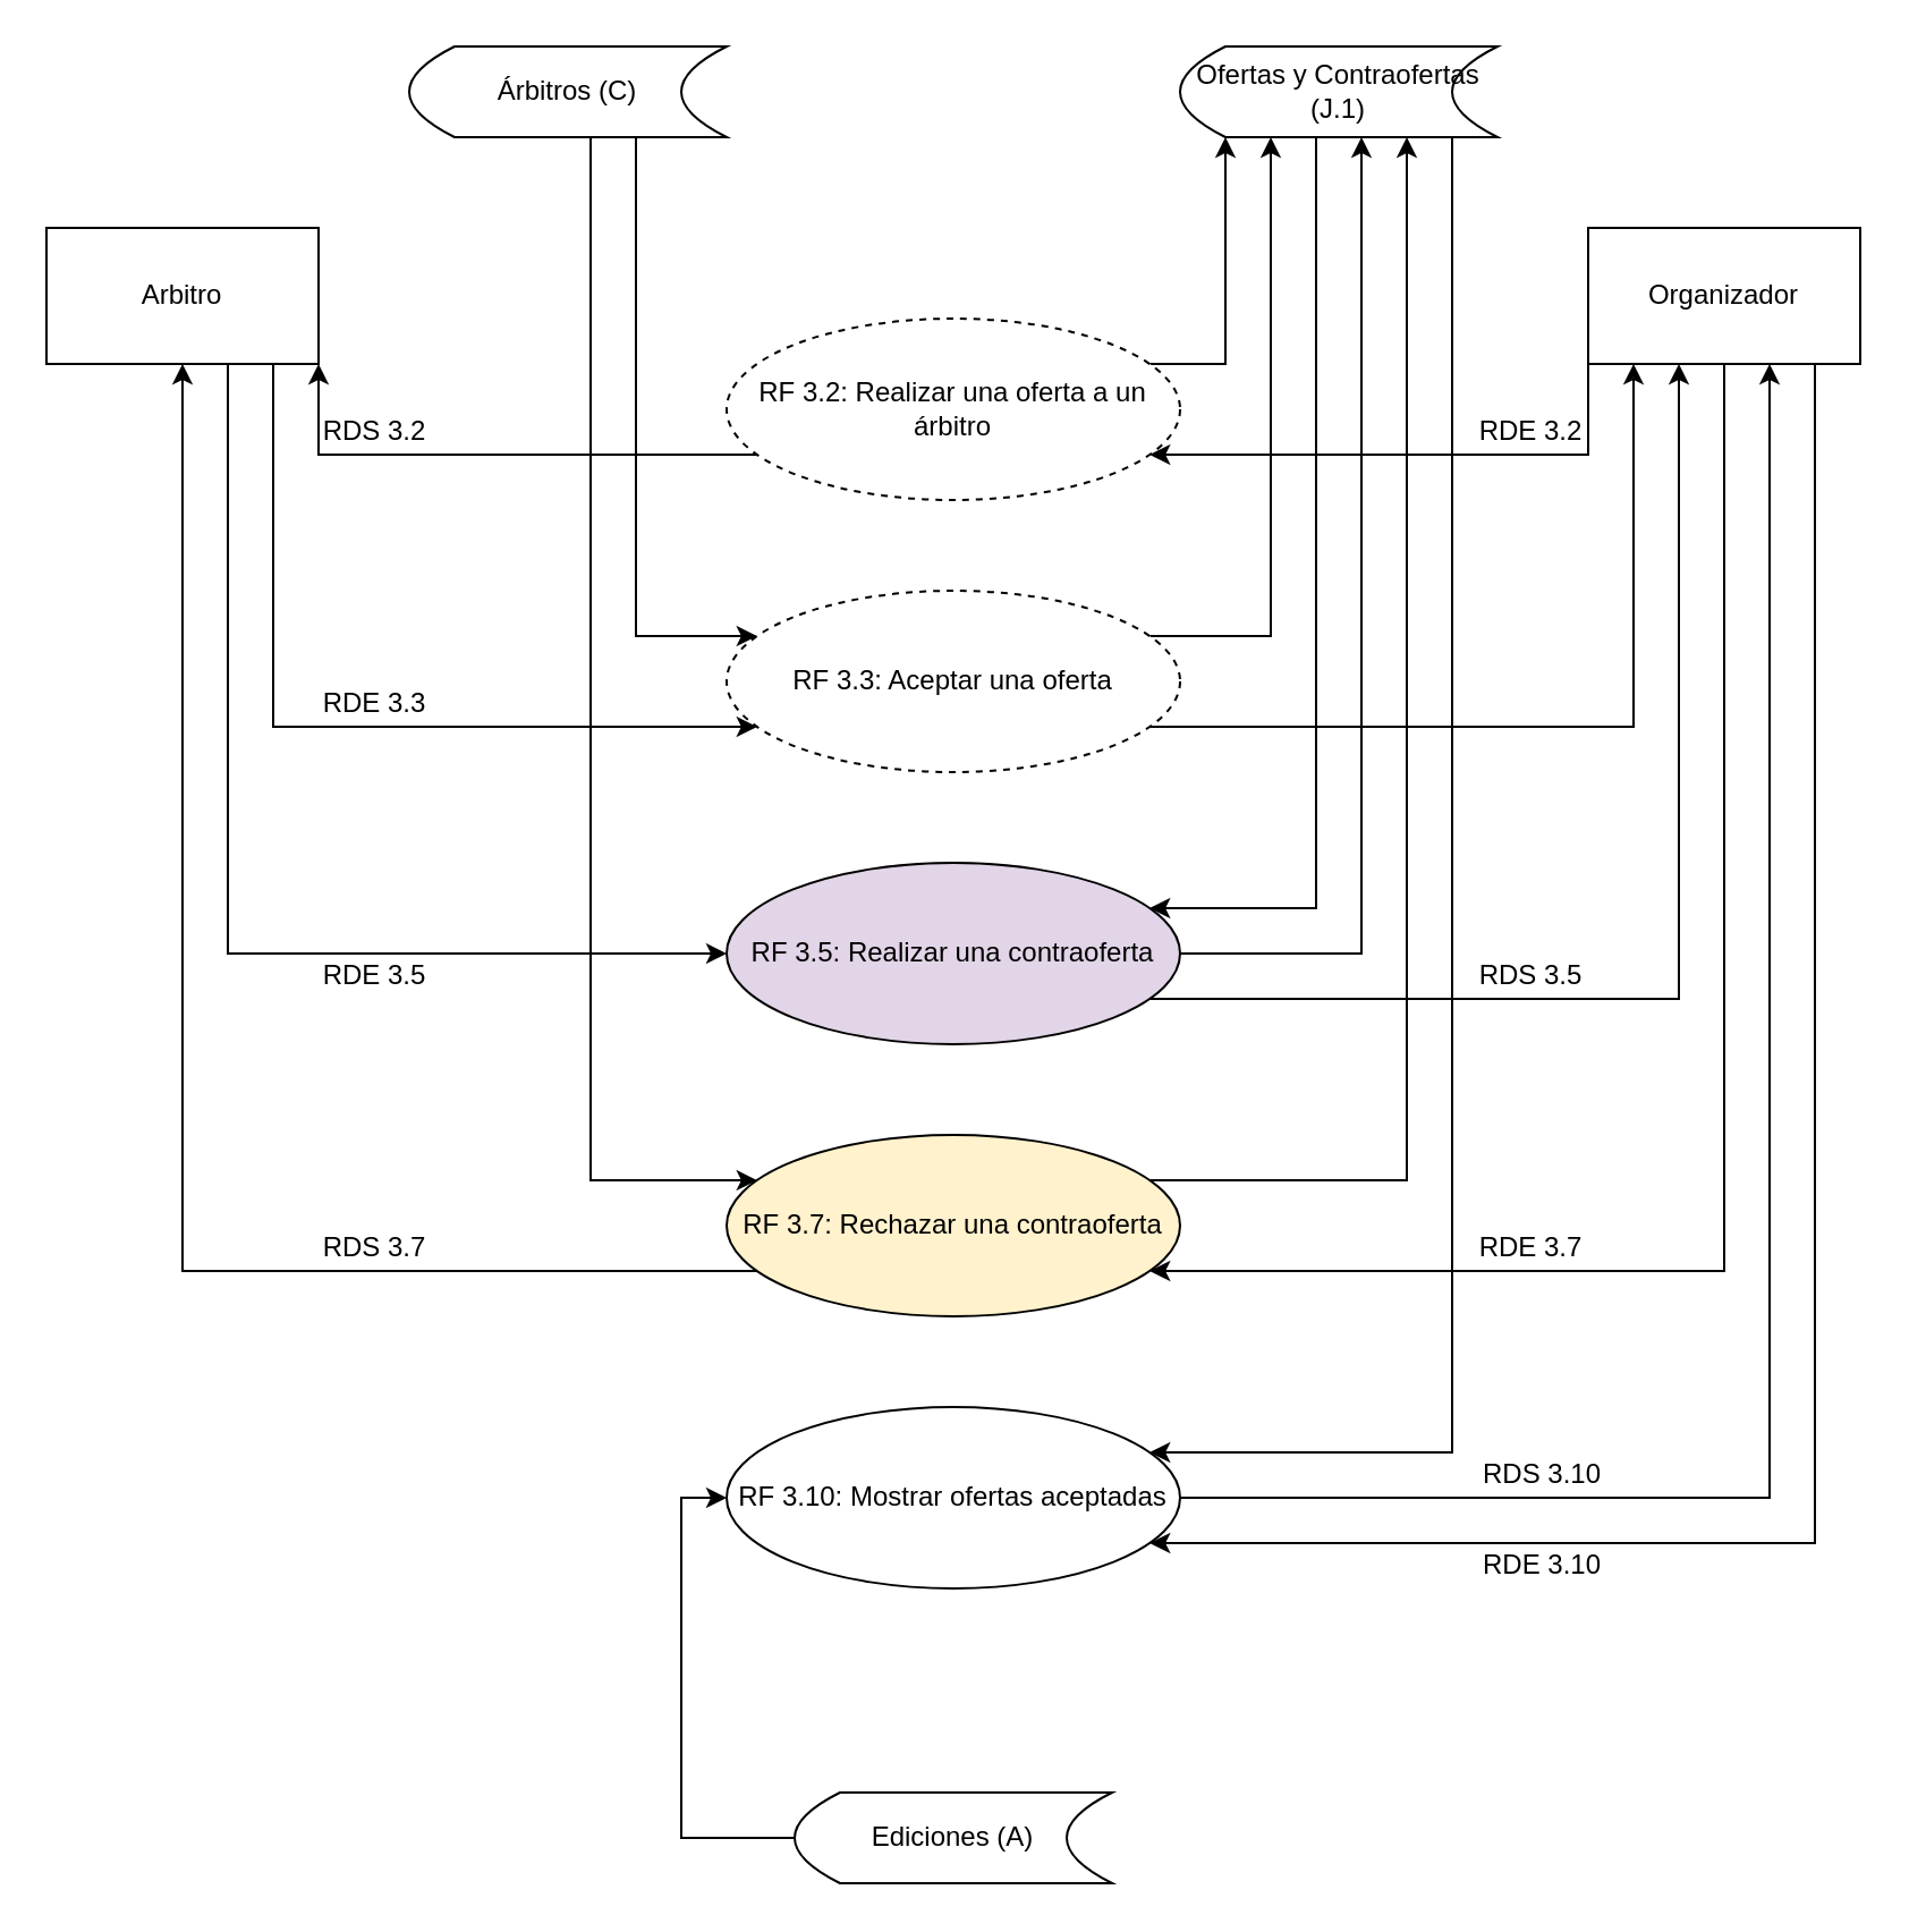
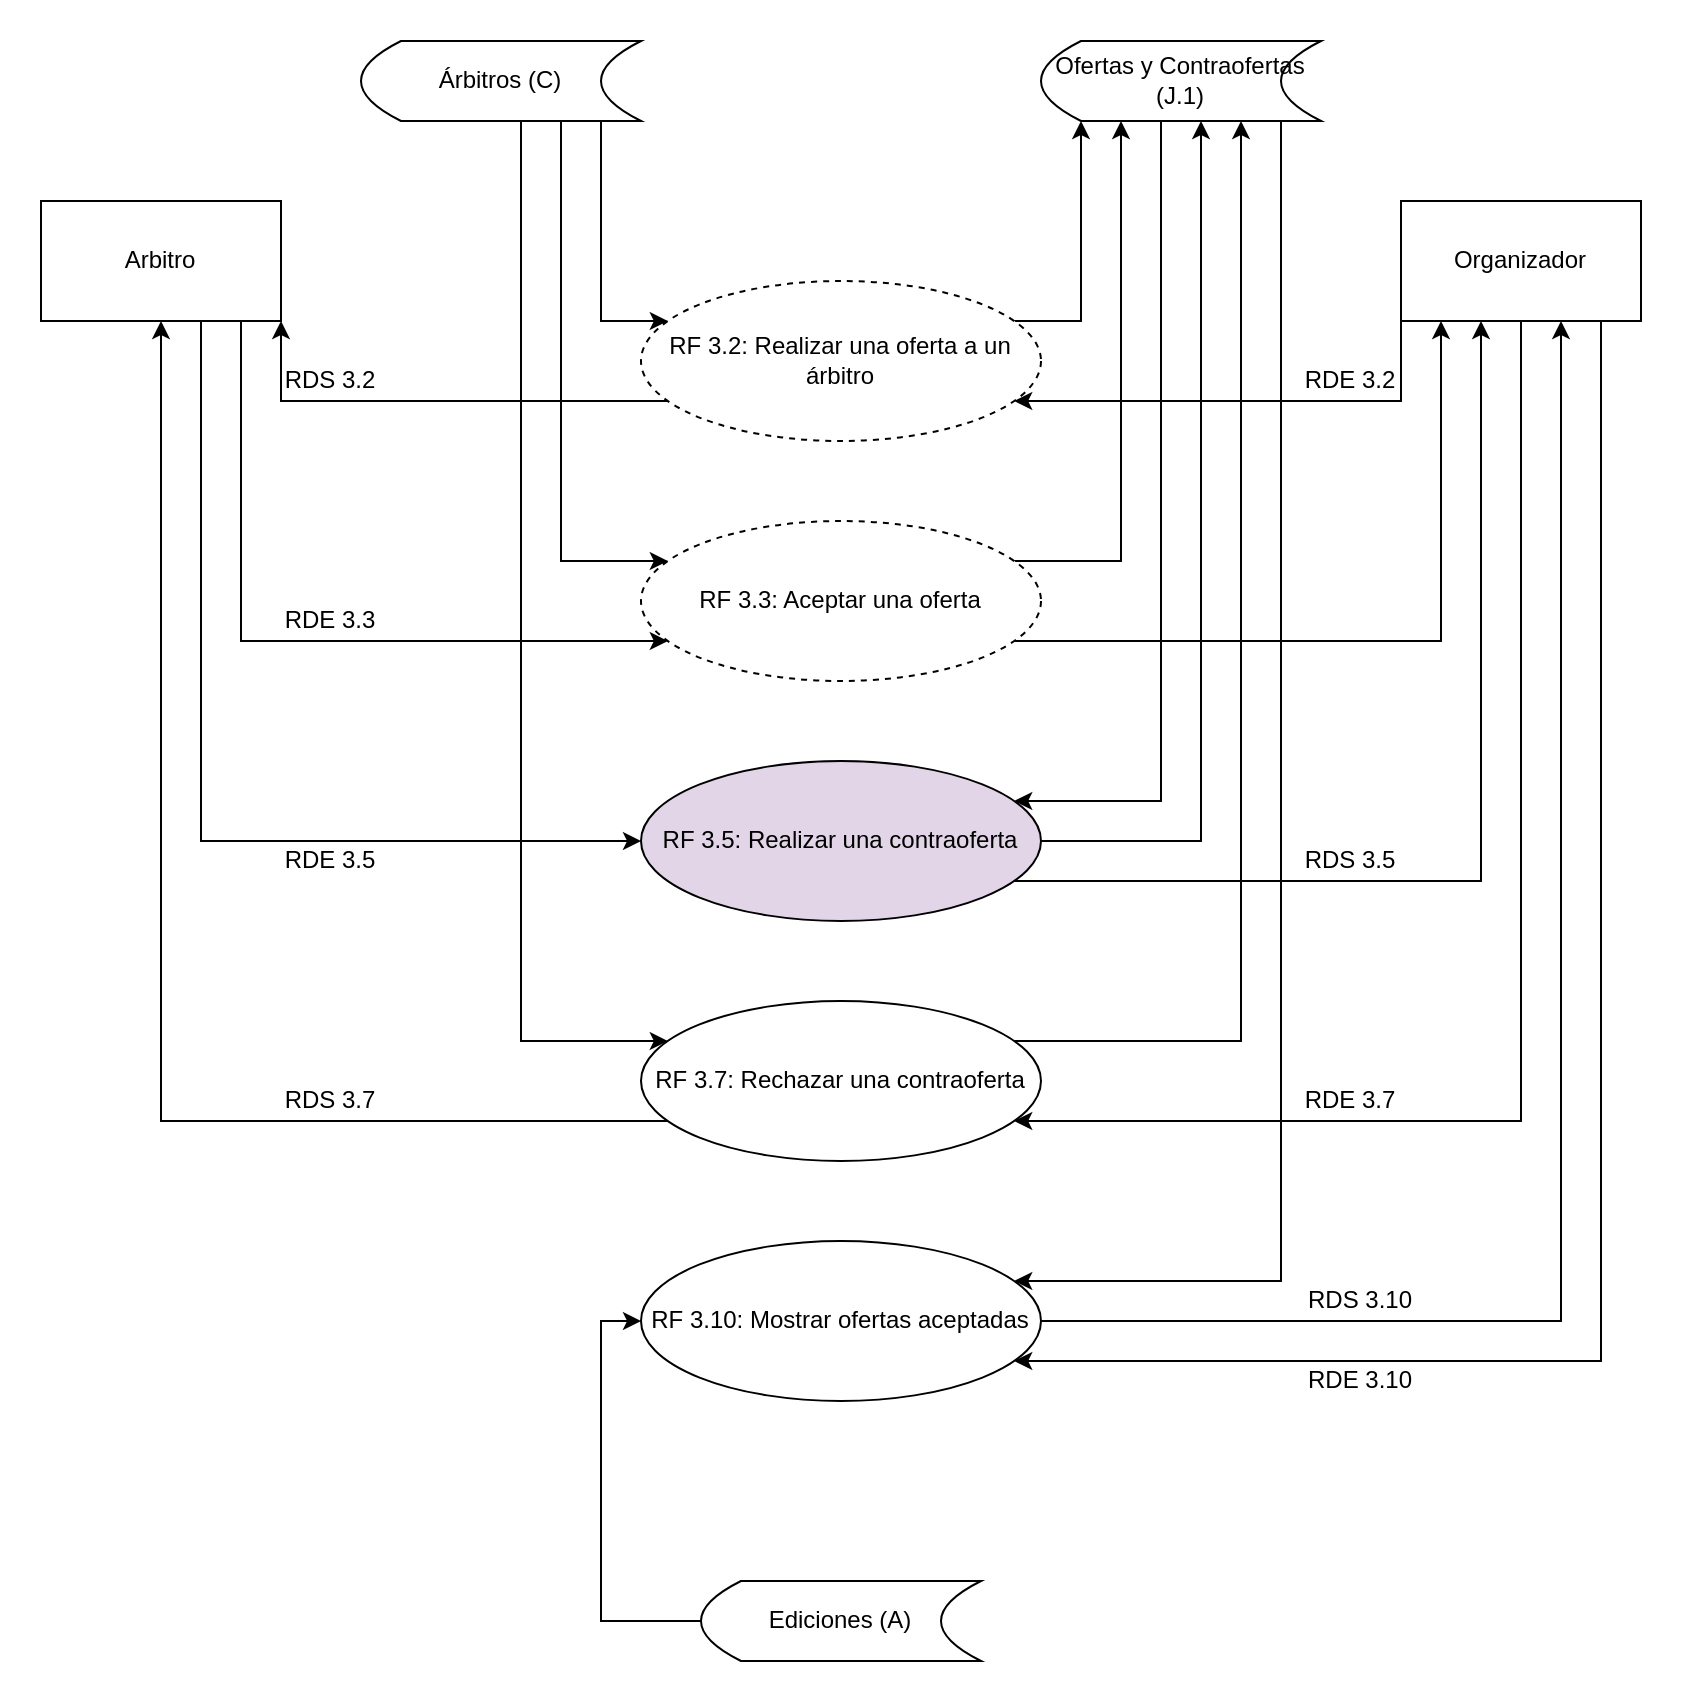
  <mxCell id="0" />
  <mxCell id="1" parent="0" />
  <mxCell id="2" style="edgeStyle=orthogonalEdgeStyle;rounded=0;orthogonalLoop=1;jettySize=auto;html=1;" parent="1" source="4" target="14" edge="1"><mxGeometry relative="1" as="geometry"><Array as="points"><mxPoint x="120" y="320" /></Array></mxGeometry></mxCell>
  <mxCell id="3" style="edgeStyle=orthogonalEdgeStyle;rounded=0;orthogonalLoop=1;jettySize=auto;html=1;" parent="1" source="4" target="22" edge="1"><mxGeometry relative="1" as="geometry"><Array as="points"><mxPoint x="100" y="420" /></Array></mxGeometry></mxCell>
  <mxCell id="4" value="&lt;div&gt;Arbitro&lt;/div&gt;" style="rounded=0;whiteSpace=wrap;html=1;" parent="1" vertex="1"><mxGeometry x="20" y="100" width="120" height="60" as="geometry" /></mxCell>
  <mxCell id="5" style="edgeStyle=orthogonalEdgeStyle;rounded=0;orthogonalLoop=1;jettySize=auto;html=1;" parent="1" source="9" target="12" edge="1"><mxGeometry relative="1" as="geometry"><Array as="points"><mxPoint x="700" y="200" /></Array></mxGeometry></mxCell>
  <mxCell id="6" style="edgeStyle=orthogonalEdgeStyle;rounded=0;orthogonalLoop=1;jettySize=auto;html=1;" parent="1" source="14" target="9" edge="1"><mxGeometry relative="1" as="geometry"><mxPoint x="660" y="230" as="sourcePoint" /><Array as="points"><mxPoint x="720" y="320" /></Array></mxGeometry></mxCell>
  <mxCell id="7" style="edgeStyle=orthogonalEdgeStyle;rounded=0;orthogonalLoop=1;jettySize=auto;html=1;" parent="1" source="9" target="19" edge="1"><mxGeometry relative="1" as="geometry"><Array as="points"><mxPoint x="760" y="560" /></Array></mxGeometry></mxCell>
  <mxCell id="8" style="edgeStyle=orthogonalEdgeStyle;rounded=0;orthogonalLoop=1;jettySize=auto;html=1;" parent="1" source="9" target="16" edge="1"><mxGeometry relative="1" as="geometry"><mxPoint x="530" y="680" as="targetPoint" /><Array as="points"><mxPoint x="800" y="680" /></Array></mxGeometry></mxCell>
  <mxCell id="9" value="&lt;div&gt;Organizador&lt;/div&gt;" style="rounded=0;whiteSpace=wrap;html=1;" parent="1" vertex="1"><mxGeometry x="700" y="100" width="120" height="60" as="geometry" /></mxCell>
  <mxCell id="10" style="edgeStyle=orthogonalEdgeStyle;rounded=0;orthogonalLoop=1;jettySize=auto;html=1;" parent="1" source="12" target="4" edge="1"><mxGeometry relative="1" as="geometry"><Array as="points"><mxPoint x="140" y="200" /></Array></mxGeometry></mxCell>
  <mxCell id="11" style="edgeStyle=orthogonalEdgeStyle;rounded=0;orthogonalLoop=1;jettySize=auto;html=1;" parent="1" source="12" target="29" edge="1"><mxGeometry relative="1" as="geometry"><Array as="points"><mxPoint x="540" y="160" /></Array></mxGeometry></mxCell>
  <mxCell id="12" value="RF 3.2: Realizar una oferta a un árbitro" style="ellipse;whiteSpace=wrap;html=1;dashed=1;" parent="1" vertex="1"><mxGeometry x="320" y="140" width="200" height="80" as="geometry" /></mxCell>
  <mxCell id="13" style="edgeStyle=orthogonalEdgeStyle;rounded=0;orthogonalLoop=1;jettySize=auto;html=1;" parent="1" source="14" target="29" edge="1"><mxGeometry relative="1" as="geometry"><Array as="points"><mxPoint x="560" y="280" /></Array></mxGeometry></mxCell>
  <mxCell id="14" value="&lt;div&gt;RF 3.3: Aceptar una oferta&lt;/div&gt;" style="ellipse;whiteSpace=wrap;html=1;dashed=1;" parent="1" vertex="1"><mxGeometry x="320" y="260" width="200" height="80" as="geometry" /></mxCell>
  <mxCell id="15" style="edgeStyle=orthogonalEdgeStyle;rounded=0;orthogonalLoop=1;jettySize=auto;html=1;" parent="1" source="16" target="9" edge="1"><mxGeometry relative="1" as="geometry"><Array as="points"><mxPoint x="780" y="660" /></Array></mxGeometry></mxCell>
  <mxCell id="16" value="RF 3.10: Mostrar ofertas aceptadas" style="ellipse;whiteSpace=wrap;html=1;" parent="1" vertex="1"><mxGeometry x="320" y="620" width="200" height="80" as="geometry" /></mxCell>
  <mxCell id="17" style="edgeStyle=orthogonalEdgeStyle;rounded=0;orthogonalLoop=1;jettySize=auto;html=1;" parent="1" source="19" target="4" edge="1"><mxGeometry relative="1" as="geometry"><Array as="points"><mxPoint x="80" y="560" /></Array></mxGeometry></mxCell>
  <mxCell id="18" style="edgeStyle=orthogonalEdgeStyle;rounded=0;orthogonalLoop=1;jettySize=auto;html=1;" parent="1" source="19" target="29" edge="1"><mxGeometry relative="1" as="geometry"><Array as="points"><mxPoint x="620" y="520" /></Array></mxGeometry></mxCell>
- <mxCell id="19" value="RF 3.7: Rechazar una contraoferta" style="ellipse;whiteSpace=wrap;html=1;fillColor=#fff2cc;" parent="1" vertex="1"><mxGeometry x="320" y="500" width="200" height="80" as="geometry" /></mxCell>
+ <mxCell id="19" value="RF 3.7: Rechazar una contraoferta" style="ellipse;whiteSpace=wrap;html=1;" parent="1" vertex="1"><mxGeometry x="320" y="500" width="200" height="80" as="geometry" /></mxCell>
  <mxCell id="20" style="edgeStyle=orthogonalEdgeStyle;rounded=0;orthogonalLoop=1;jettySize=auto;html=1;" parent="1" source="22" target="9" edge="1"><mxGeometry relative="1" as="geometry"><mxPoint x="720" y="180" as="targetPoint" /><Array as="points"><mxPoint x="740" y="440" /></Array></mxGeometry></mxCell>
  <mxCell id="21" style="edgeStyle=orthogonalEdgeStyle;rounded=0;orthogonalLoop=1;jettySize=auto;html=1;" parent="1" source="22" target="29" edge="1"><mxGeometry relative="1" as="geometry"><Array as="points"><mxPoint x="600" y="420" /></Array></mxGeometry></mxCell>
  <mxCell id="22" value="RF 3.5: Realizar una contraoferta" style="ellipse;whiteSpace=wrap;html=1;fillColor=#e1d5e7;" parent="1" vertex="1"><mxGeometry x="320" y="380" width="200" height="80" as="geometry" /></mxCell>
+ <mxCell id="23" style="edgeStyle=orthogonalEdgeStyle;rounded=0;orthogonalLoop=1;jettySize=auto;html=1;" parent="1" source="26" target="12" edge="1"><mxGeometry relative="1" as="geometry"><Array as="points"><mxPoint x="300" y="160" /></Array></mxGeometry></mxCell>
  <mxCell id="24" style="edgeStyle=orthogonalEdgeStyle;rounded=0;orthogonalLoop=1;jettySize=auto;html=1;" parent="1" source="26" target="14" edge="1"><mxGeometry relative="1" as="geometry"><Array as="points"><mxPoint x="280" y="280" /></Array></mxGeometry></mxCell>
  <mxCell id="25" style="edgeStyle=orthogonalEdgeStyle;rounded=0;orthogonalLoop=1;jettySize=auto;html=1;" parent="1" source="26" target="19" edge="1"><mxGeometry relative="1" as="geometry"><Array as="points"><mxPoint x="260" y="520" /></Array></mxGeometry></mxCell>
  <mxCell id="26" value="Árbitros (C)" style="shape=dataStorage;whiteSpace=wrap;html=1;fixedSize=1;" parent="1" vertex="1"><mxGeometry x="180" y="20" width="140" height="40" as="geometry" /></mxCell>
  <mxCell id="27" style="edgeStyle=orthogonalEdgeStyle;rounded=0;orthogonalLoop=1;jettySize=auto;html=1;" parent="1" source="29" target="22" edge="1"><mxGeometry relative="1" as="geometry"><Array as="points"><mxPoint x="580" y="400" /></Array></mxGeometry></mxCell>
  <mxCell id="28" style="edgeStyle=orthogonalEdgeStyle;rounded=0;orthogonalLoop=1;jettySize=auto;html=1;" parent="1" source="29" target="16" edge="1"><mxGeometry relative="1" as="geometry"><Array as="points"><mxPoint x="640" y="640" /></Array></mxGeometry></mxCell>
  <mxCell id="29" value="&lt;div&gt;Ofertas y Contraofertas&lt;/div&gt;&lt;div&gt; (J.1)&lt;/div&gt;" style="shape=dataStorage;whiteSpace=wrap;html=1;fixedSize=1;" parent="1" vertex="1"><mxGeometry x="520" y="20" width="140" height="40" as="geometry" /></mxCell>
  <mxCell id="30" value="RDS 3.7" style="text;html=1;strokeColor=none;fillColor=none;align=center;verticalAlign=middle;whiteSpace=wrap;rounded=0;" parent="1" vertex="1"><mxGeometry x="140" y="540" width="50" height="20" as="geometry" /></mxCell>
  <mxCell id="31" value="RDE 3.5" style="text;html=1;strokeColor=none;fillColor=none;align=center;verticalAlign=middle;whiteSpace=wrap;rounded=0;" parent="1" vertex="1"><mxGeometry x="140" y="420" width="50" height="20" as="geometry" /></mxCell>
  <mxCell id="32" value="RDE 3.3" style="text;html=1;strokeColor=none;fillColor=none;align=center;verticalAlign=middle;whiteSpace=wrap;rounded=0;" parent="1" vertex="1"><mxGeometry x="140" y="300" width="50" height="20" as="geometry" /></mxCell>
  <mxCell id="33" value="RDS 3.2" style="text;html=1;strokeColor=none;fillColor=none;align=center;verticalAlign=middle;whiteSpace=wrap;rounded=0;" parent="1" vertex="1"><mxGeometry x="140" y="180" width="50" height="20" as="geometry" /></mxCell>
  <mxCell id="34" value="RDE 3.2" style="text;html=1;strokeColor=none;fillColor=none;align=center;verticalAlign=middle;whiteSpace=wrap;rounded=0;" parent="1" vertex="1"><mxGeometry x="650" y="180" width="50" height="20" as="geometry" /></mxCell>
  <mxCell id="35" value="RDS 3.5" style="text;html=1;strokeColor=none;fillColor=none;align=center;verticalAlign=middle;whiteSpace=wrap;rounded=0;" parent="1" vertex="1"><mxGeometry x="650" y="420" width="50" height="20" as="geometry" /></mxCell>
  <mxCell id="36" value="RDE 3.7" style="text;html=1;strokeColor=none;fillColor=none;align=center;verticalAlign=middle;whiteSpace=wrap;rounded=0;" parent="1" vertex="1"><mxGeometry x="650" y="540" width="50" height="20" as="geometry" /></mxCell>
  <mxCell id="37" value="RDS 3.10" style="text;html=1;strokeColor=none;fillColor=none;align=center;verticalAlign=middle;whiteSpace=wrap;rounded=0;" parent="1" vertex="1"><mxGeometry x="650" y="640" width="60" height="20" as="geometry" /></mxCell>
  <mxCell id="38" value="RDE 3.10" style="text;html=1;strokeColor=none;fillColor=none;align=center;verticalAlign=middle;whiteSpace=wrap;rounded=0;" parent="1" vertex="1"><mxGeometry x="650" y="680" width="60" height="20" as="geometry" /></mxCell>
  <mxCell id="39" style="edgeStyle=orthogonalEdgeStyle;rounded=0;orthogonalLoop=1;jettySize=auto;html=1;" parent="1" source="40" target="16" edge="1"><mxGeometry relative="1" as="geometry"><Array as="points"><mxPoint x="300" y="660" /></Array></mxGeometry></mxCell>
  <mxCell id="40" value="Ediciones (A)" style="shape=dataStorage;whiteSpace=wrap;html=1;fixedSize=1;" parent="1" vertex="1"><mxGeometry x="350" y="790" width="140" height="40" as="geometry" /></mxCell>
